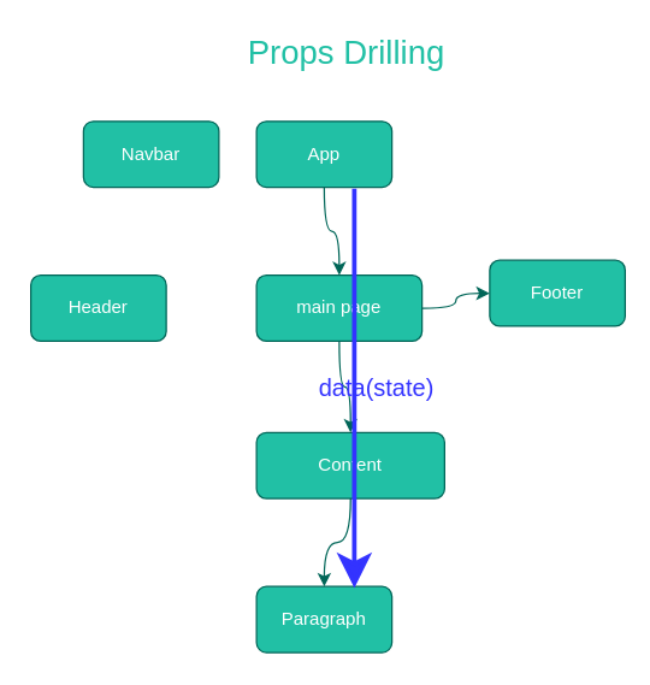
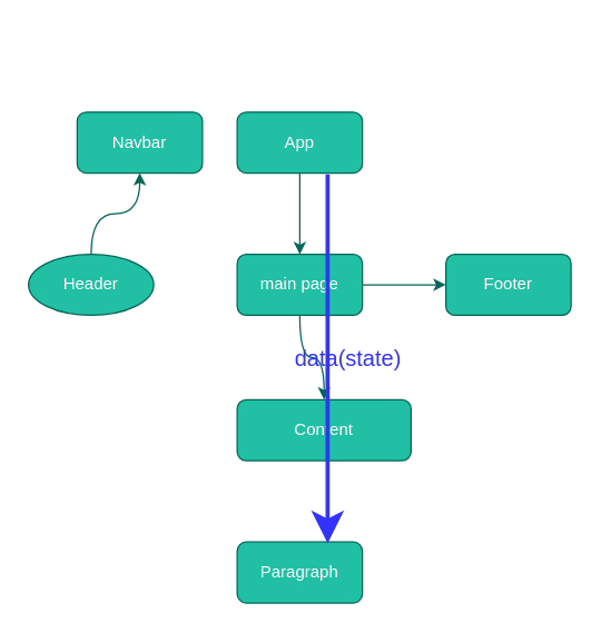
  <mxCell id="0" />
  <mxCell id="1" parent="0" />
- <mxCell id="2" value="Props Drilling" style="text;html=1;strokeColor=none;fillColor=none;align=center;verticalAlign=middle;whiteSpace=wrap;rounded=0;fontSize=22;fontColor=#21C0A5;labelBorderColor=none;" vertex="1" parent="1"><mxGeometry x="110" y="20" width="240" height="30" as="geometry" /></mxCell>
  <mxCell id="3" value="App" style="rounded=1;whiteSpace=wrap;html=1;fillColor=#21C0A5;strokeColor=#006658;fontColor=#FFFFFF;" vertex="1" parent="1"><mxGeometry x="170" y="80" width="90" height="43.851" as="geometry" /></mxCell>
- <mxCell id="4" value="main page" style="whiteSpace=wrap;html=1;rounded=1;fillColor=#21C0A5;strokeColor=#006658;fontColor=#FFFFFF;" vertex="1" parent="1"><mxGeometry x="170" y="182.319" width="110" height="43.851" as="geometry" /></mxCell>
+ <mxCell id="4" value="main page" style="whiteSpace=wrap;html=1;rounded=1;fillColor=#21C0A5;strokeColor=#006658;fontColor=#FFFFFF;" vertex="1" parent="1"><mxGeometry x="170" y="182.319" width="90" height="43.851" as="geometry" /></mxCell>
  <mxCell id="5" value="" style="edgeStyle=orthogonalEdgeStyle;rounded=1;orthogonalLoop=1;jettySize=auto;html=1;strokeColor=#006658;fontColor=#FFFFFF;curved=1;" edge="1" parent="1" source="3" target="4"><mxGeometry relative="1" as="geometry" /></mxCell>
- <mxCell id="6" value="Header" style="whiteSpace=wrap;html=1;rounded=1;fillColor=#21C0A5;strokeColor=#006658;fontColor=#FFFFFF;" vertex="1" parent="1"><mxGeometry x="20" y="182.319" width="90" height="43.851" as="geometry" /></mxCell>
- <mxCell id="7" value="Footer" style="whiteSpace=wrap;html=1;rounded=1;fillColor=#21C0A5;strokeColor=#006658;fontColor=#FFFFFF;" vertex="1" parent="1"><mxGeometry x="325" y="172.319" width="90" height="43.851" as="geometry" /></mxCell>
+ <mxCell id="6" value="Header" style="ellipse;whiteSpace=wrap;html=1;fillColor=#21C0A5;strokeColor=#006658;fontColor=#FFFFFF;" vertex="1" parent="1"><mxGeometry x="20" y="182.319" width="90" height="43.851" as="geometry" /></mxCell>
+ <mxCell id="7" value="Footer" style="whiteSpace=wrap;html=1;rounded=1;fillColor=#21C0A5;strokeColor=#006658;fontColor=#FFFFFF;" vertex="1" parent="1"><mxGeometry x="320" y="182.319" width="90" height="43.851" as="geometry" /></mxCell>
  <mxCell id="8" value="" style="edgeStyle=orthogonalEdgeStyle;rounded=1;orthogonalLoop=1;jettySize=auto;html=1;strokeColor=#006658;fontColor=#FFFFFF;curved=1;" edge="1" parent="1" source="4" target="7"><mxGeometry relative="1" as="geometry" /></mxCell>
  <mxCell id="9" value="Content" style="whiteSpace=wrap;html=1;rounded=1;fillColor=#21C0A5;strokeColor=#006658;fontColor=#FFFFFF;" vertex="1" parent="1"><mxGeometry x="170" y="286.83" width="125" height="43.851" as="geometry" /></mxCell>
  <mxCell id="10" value="" style="edgeStyle=orthogonalEdgeStyle;rounded=1;orthogonalLoop=1;jettySize=auto;html=1;strokeColor=#006658;fontColor=#FFFFFF;curved=1;" edge="1" parent="1" source="4" target="9"><mxGeometry relative="1" as="geometry" /></mxCell>
  <mxCell id="11" value="Navbar" style="whiteSpace=wrap;html=1;rounded=1;fillColor=#21C0A5;strokeColor=#006658;fontColor=#FFFFFF;" vertex="1" parent="1"><mxGeometry x="55" y="80" width="90" height="43.851" as="geometry" /></mxCell>
+ <mxCell id="12" value="" style="edgeStyle=orthogonalEdgeStyle;rounded=1;orthogonalLoop=1;jettySize=auto;html=1;strokeColor=#006658;fontColor=#FFFFFF;curved=1;" edge="1" parent="1" source="6" target="11"><mxGeometry relative="1" as="geometry" /></mxCell>
  <mxCell id="13" value="Paragraph" style="whiteSpace=wrap;html=1;rounded=1;fillColor=#21C0A5;strokeColor=#006658;fontColor=#FFFFFF;" vertex="1" parent="1"><mxGeometry x="170" y="389.149" width="90" height="43.851" as="geometry" /></mxCell>
- <mxCell id="14" value="" style="edgeStyle=orthogonalEdgeStyle;rounded=1;orthogonalLoop=1;jettySize=auto;html=1;strokeColor=#006658;fontColor=#FFFFFF;curved=1;" edge="1" parent="1" source="9" target="13"><mxGeometry relative="1" as="geometry" /></mxCell>
  <mxCell id="15" value="" style="endArrow=classic;html=1;rounded=0;fontSize=12;fontColor=#FFFFFF;startSize=14;endSize=14;curved=1;strokeWidth=3;strokeColor=#3333FF;" edge="1" parent="1"><mxGeometry width="50" height="50" relative="1" as="geometry"><mxPoint x="235" y="124.851" as="sourcePoint" /><mxPoint x="235" y="390.149" as="targetPoint" /></mxGeometry></mxCell>
  <mxCell id="16" value="&lt;font color=&quot;#3333ff&quot;&gt;data(state)&lt;/font&gt;" style="text;html=1;strokeColor=none;fillColor=none;align=center;verticalAlign=middle;whiteSpace=wrap;rounded=0;fontSize=16;fontColor=#FFFFFF;" vertex="1" parent="1"><mxGeometry x="220" y="241.5" width="60" height="30" as="geometry" /></mxCell>
